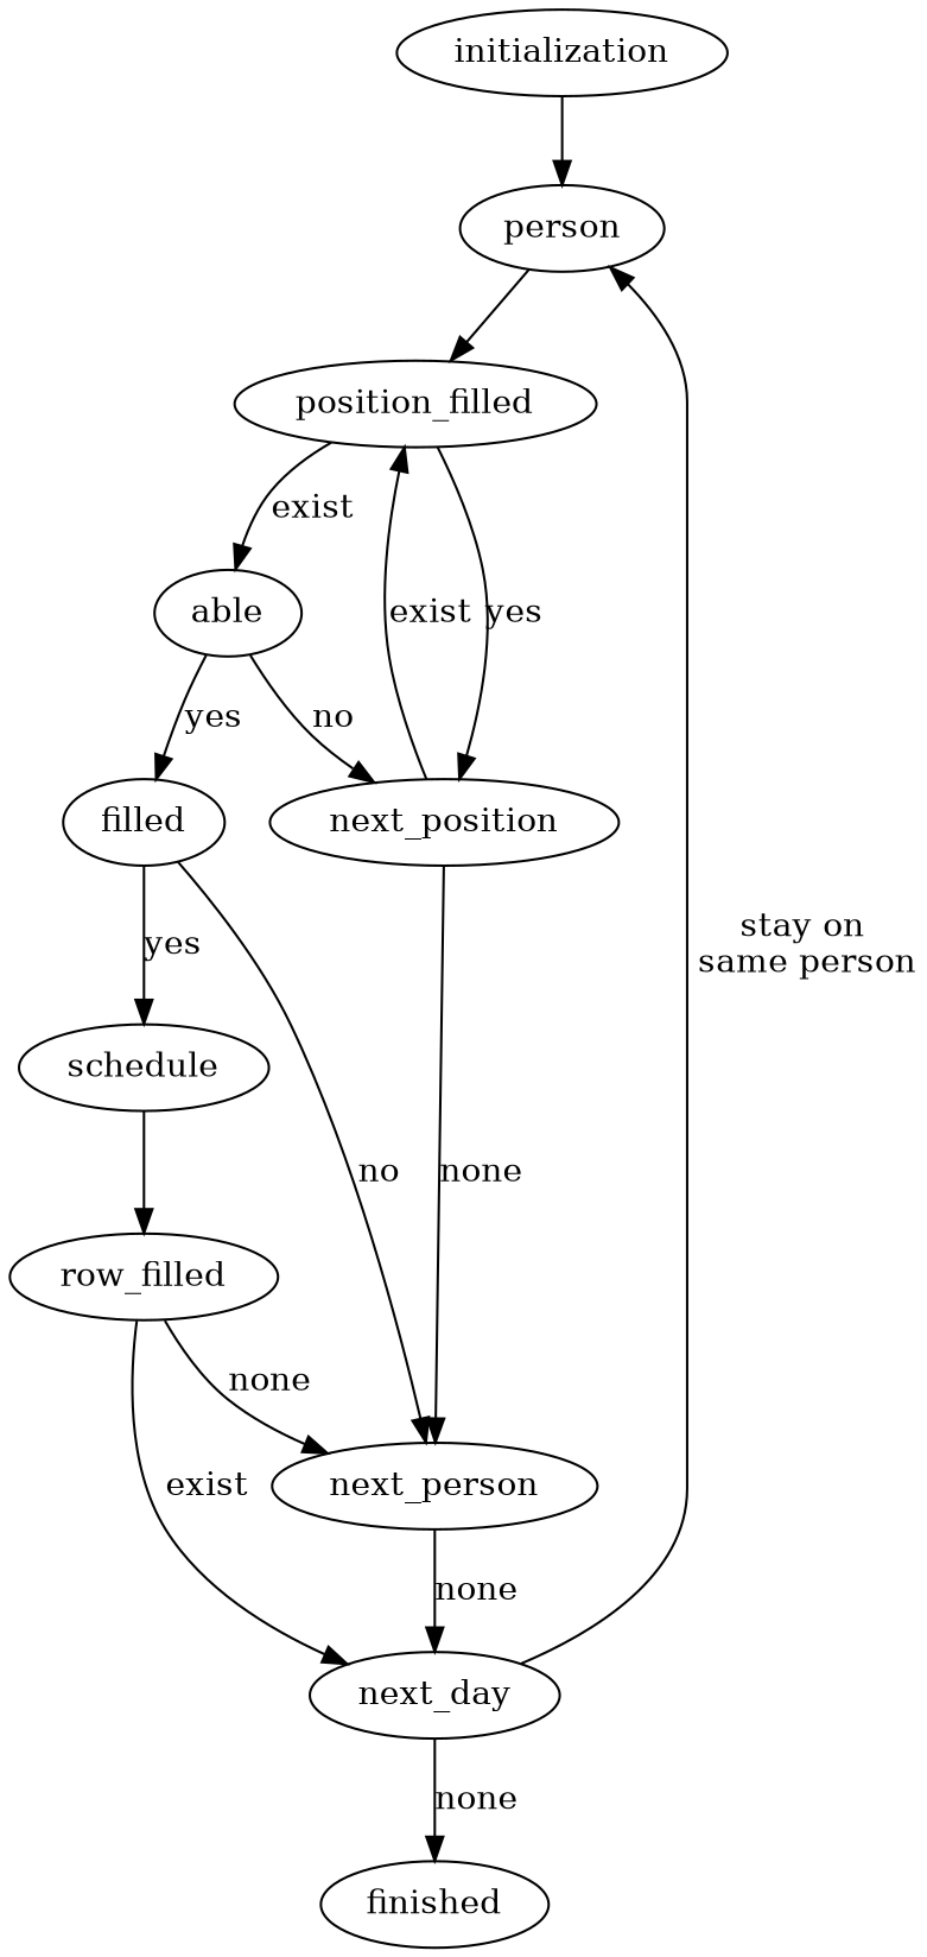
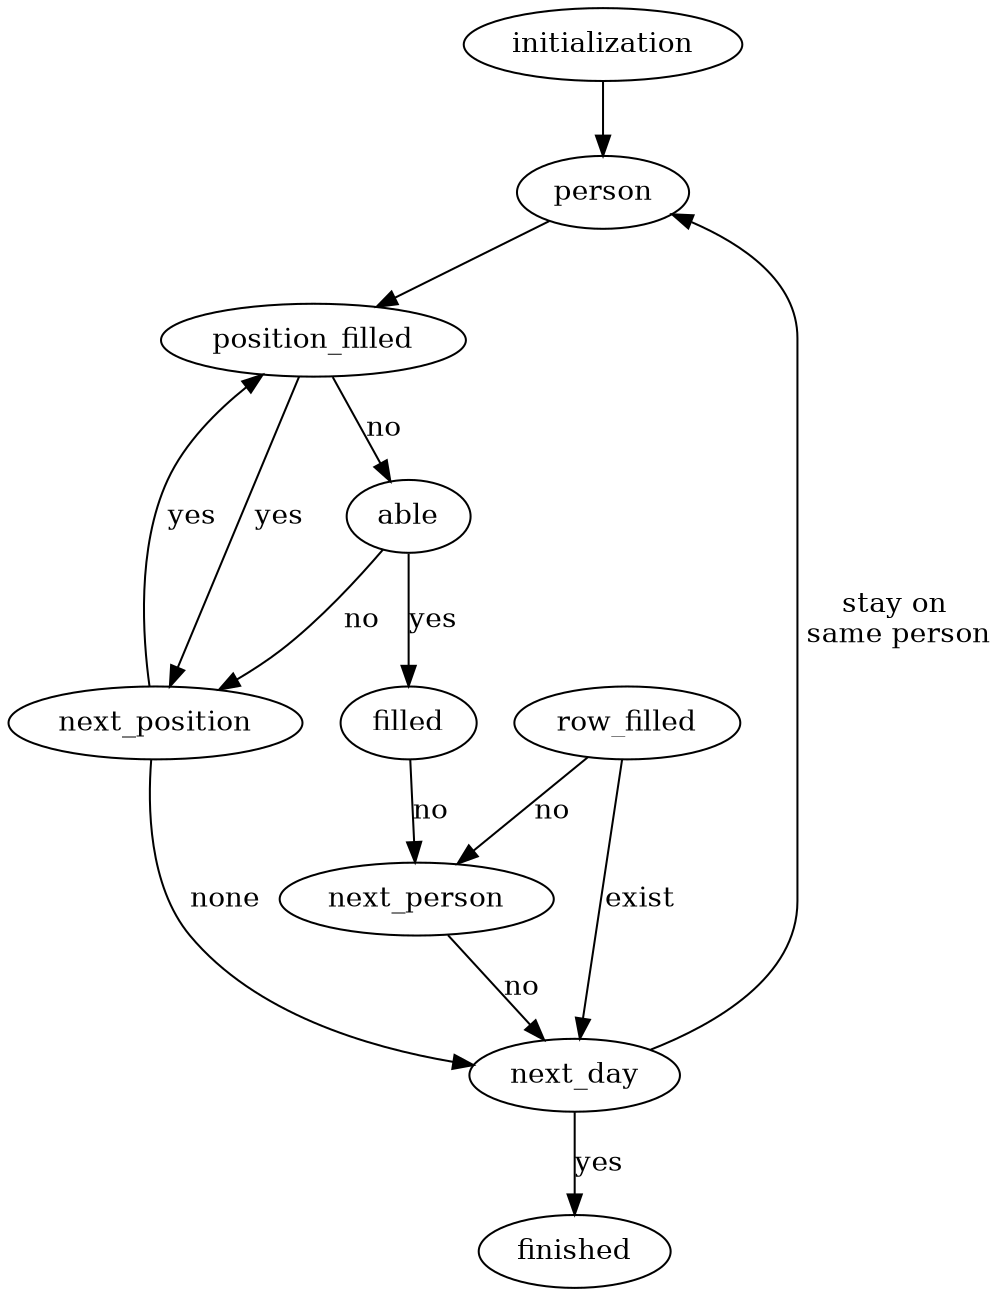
  digraph {
    initialization
    person
    position_filled
    next_position
    able
    next_person
    n7 [label=filled]
    next_day
-   schedule
    finished
    row_filled
    initialization -> person
    person -> position_filled
    position_filled -> next_position [label=yes]
-   position_filled -> able [label=exist]
-   next_position -> position_filled [label=exist]
-   next_position -> next_person [label=none]
+   position_filled -> able [label=no]
+   next_position -> position_filled [label=yes]
+   next_position -> next_day [label=none]
    able -> next_position [label=no]
    able -> n7 [label=yes]
-   next_person -> next_day [label=none]
+   next_person -> next_day [label=no]
    n7 -> next_person [label=no]
-   n7 -> schedule [label=yes]
    next_day -> person [label="stay on\n same person"]
-   next_day -> finished [label=none]
-   schedule -> row_filled
-   row_filled -> next_person [label=none]
+   next_day -> finished [label=yes]
+   row_filled -> next_person [label=no]
    row_filled -> next_day [label=exist]
  }
